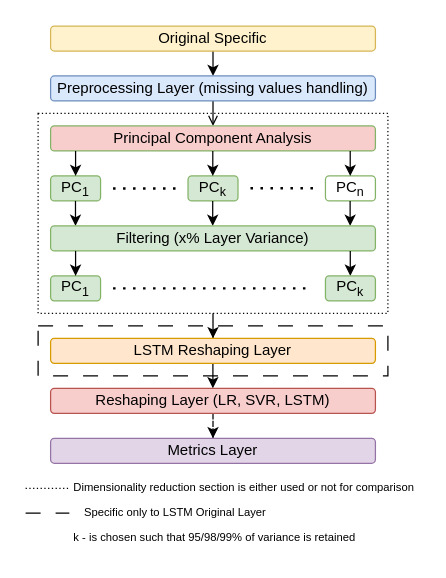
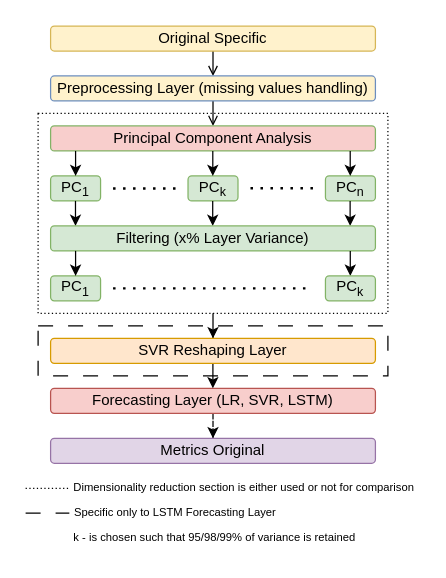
  <mxCell id="0" />
  <mxCell id="1" parent="0" />
- <mxCell id="2" style="edgeStyle=orthogonalEdgeStyle;rounded=0;orthogonalLoop=1;jettySize=auto;html=1;exitX=0.5;exitY=1;exitDx=0;exitDy=0;entryX=0.5;entryY=0;entryDx=0;entryDy=0;" parent="1" source="3" target="5" edge="1"><mxGeometry relative="1" as="geometry" /></mxCell>
+ <mxCell id="2" style="edgeStyle=orthogonalEdgeStyle;rounded=0;orthogonalLoop=1;jettySize=auto;html=1;exitX=0.5;exitY=1;exitDx=0;exitDy=0;entryX=0.5;entryY=0;entryDx=0;entryDy=0;endArrow=open;" parent="1" source="3" target="5" edge="1"><mxGeometry relative="1" as="geometry" /></mxCell>
  <mxCell id="3" value="Original Specific" style="rounded=1;whiteSpace=wrap;html=1;fillColor=#fff2cc;strokeColor=#d6b656;" parent="1" vertex="1"><mxGeometry x="40" y="20" width="260" height="20" as="geometry" /></mxCell>
  <mxCell id="4" style="edgeStyle=orthogonalEdgeStyle;rounded=0;orthogonalLoop=1;jettySize=auto;html=1;exitX=0.5;exitY=1;exitDx=0;exitDy=0;entryX=0.5;entryY=0;entryDx=0;entryDy=0;endArrow=open;" parent="1" source="5" target="6" edge="1"><mxGeometry relative="1" as="geometry" /></mxCell>
- <mxCell id="5" value="Preprocessing Layer (missing values handling)" style="rounded=1;whiteSpace=wrap;html=1;fillColor=#dae8fc;strokeColor=#6c8ebf;" parent="1" vertex="1"><mxGeometry x="40" y="60" width="260" height="20" as="geometry" /></mxCell>
+ <mxCell id="5" value="Preprocessing Layer (missing values handling)" style="rounded=1;whiteSpace=wrap;html=1;fillColor=#fff2cc;strokeColor=#6c8ebf;" parent="1" vertex="1"><mxGeometry x="40" y="60" width="260" height="20" as="geometry" /></mxCell>
  <mxCell id="6" value="Principal Component Analysis" style="rounded=1;whiteSpace=wrap;html=1;fillColor=#f8cecc;strokeColor=#82b366;" parent="1" vertex="1"><mxGeometry x="40" y="100" width="260" height="20" as="geometry" /></mxCell>
  <mxCell id="7" value="&lt;p class=&quot;MsoNormal&quot;&gt;PC&lt;sub&gt;1&lt;/sub&gt;&lt;/p&gt;" style="rounded=1;whiteSpace=wrap;html=1;fillColor=#d5e8d4;strokeColor=#82b366;" parent="1" vertex="1"><mxGeometry x="40" y="140" width="40" height="20" as="geometry" /></mxCell>
- <mxCell id="8" value="&lt;p class=&quot;MsoNormal&quot;&gt;PC&lt;sub&gt;n&lt;/sub&gt;&lt;/p&gt;" style="rounded=1;whiteSpace=wrap;html=1;fillColor=#ffffff;strokeColor=#82b366;" parent="1" vertex="1"><mxGeometry x="260" y="140" width="40" height="20" as="geometry" /></mxCell>
+ <mxCell id="8" value="&lt;p class=&quot;MsoNormal&quot;&gt;PC&lt;sub&gt;n&lt;/sub&gt;&lt;/p&gt;" style="rounded=1;whiteSpace=wrap;html=1;fillColor=#d5e8d4;strokeColor=#82b366;" parent="1" vertex="1"><mxGeometry x="260" y="140" width="40" height="20" as="geometry" /></mxCell>
  <mxCell id="9" value="&lt;p class=&quot;MsoNormal&quot;&gt;PC&lt;sub&gt;k&lt;/sub&gt;&lt;/p&gt;" style="rounded=1;whiteSpace=wrap;html=1;fillColor=#d5e8d4;strokeColor=#82b366;" parent="1" vertex="1"><mxGeometry x="150" y="140" width="40" height="20" as="geometry" /></mxCell>
  <mxCell id="10" value="" style="endArrow=none;dashed=1;html=1;dashPattern=1 3;strokeWidth=2;rounded=0;" parent="1" edge="1"><mxGeometry width="50" height="50" relative="1" as="geometry"><mxPoint x="90" y="150" as="sourcePoint" /><mxPoint x="140" y="150" as="targetPoint" /></mxGeometry></mxCell>
  <mxCell id="11" value="" style="endArrow=none;dashed=1;html=1;dashPattern=1 3;strokeWidth=2;rounded=0;" parent="1" edge="1"><mxGeometry width="50" height="50" relative="1" as="geometry"><mxPoint x="200" y="149.76" as="sourcePoint" /><mxPoint x="250" y="149.76" as="targetPoint" /></mxGeometry></mxCell>
  <mxCell id="12" style="edgeStyle=orthogonalEdgeStyle;rounded=0;orthogonalLoop=1;jettySize=auto;html=1;" parent="1" source="13" target="30" edge="1"><mxGeometry relative="1" as="geometry" /></mxCell>
  <mxCell id="13" value="" style="rounded=0;whiteSpace=wrap;html=1;fillColor=none;dashed=1;dashPattern=1 2;" parent="1" vertex="1"><mxGeometry x="30" y="90" width="280" height="160" as="geometry" /></mxCell>
  <mxCell id="14" value="" style="endArrow=classic;html=1;rounded=0;entryX=0.5;entryY=0;entryDx=0;entryDy=0;" parent="1" target="7" edge="1"><mxGeometry width="50" height="50" relative="1" as="geometry"><mxPoint x="60" y="120" as="sourcePoint" /><mxPoint x="170" y="110" as="targetPoint" /></mxGeometry></mxCell>
  <mxCell id="15" value="" style="endArrow=classic;html=1;rounded=0;entryX=0.5;entryY=0;entryDx=0;entryDy=0;" parent="1" edge="1"><mxGeometry width="50" height="50" relative="1" as="geometry"><mxPoint x="169.83" y="120" as="sourcePoint" /><mxPoint x="169.83" y="140" as="targetPoint" /></mxGeometry></mxCell>
  <mxCell id="16" value="" style="endArrow=classic;html=1;rounded=0;entryX=0.5;entryY=0;entryDx=0;entryDy=0;" parent="1" edge="1"><mxGeometry width="50" height="50" relative="1" as="geometry"><mxPoint x="279.83" y="120" as="sourcePoint" /><mxPoint x="279.83" y="140" as="targetPoint" /></mxGeometry></mxCell>
  <mxCell id="17" value="" style="endArrow=classic;html=1;rounded=0;entryX=0.5;entryY=0;entryDx=0;entryDy=0;" parent="1" edge="1"><mxGeometry width="50" height="50" relative="1" as="geometry"><mxPoint x="59.92" y="160" as="sourcePoint" /><mxPoint x="59.92" y="180" as="targetPoint" /></mxGeometry></mxCell>
  <mxCell id="18" value="" style="endArrow=classic;html=1;rounded=0;entryX=0.5;entryY=0;entryDx=0;entryDy=0;" parent="1" edge="1"><mxGeometry width="50" height="50" relative="1" as="geometry"><mxPoint x="169.76" y="160" as="sourcePoint" /><mxPoint x="169.76" y="180" as="targetPoint" /></mxGeometry></mxCell>
  <mxCell id="19" value="" style="endArrow=classic;html=1;rounded=0;entryX=0.5;entryY=0;entryDx=0;entryDy=0;" parent="1" edge="1"><mxGeometry width="50" height="50" relative="1" as="geometry"><mxPoint x="279.76" y="160" as="sourcePoint" /><mxPoint x="279.76" y="180" as="targetPoint" /></mxGeometry></mxCell>
  <mxCell id="20" value="Filtering (x% Layer Variance)" style="rounded=1;whiteSpace=wrap;html=1;fillColor=#d5e8d4;strokeColor=#82b366;" parent="1" vertex="1"><mxGeometry x="40" y="180" width="260" height="20" as="geometry" /></mxCell>
  <mxCell id="21" value="" style="endArrow=classic;html=1;rounded=0;entryX=0.5;entryY=0;entryDx=0;entryDy=0;" parent="1" edge="1"><mxGeometry width="50" height="50" relative="1" as="geometry"><mxPoint x="279.88" y="200" as="sourcePoint" /><mxPoint x="279.88" y="220" as="targetPoint" /></mxGeometry></mxCell>
  <mxCell id="22" value="&lt;p class=&quot;MsoNormal&quot;&gt;PC&lt;sub&gt;k&lt;/sub&gt;&lt;/p&gt;" style="rounded=1;whiteSpace=wrap;html=1;fillColor=#d5e8d4;strokeColor=#82b366;" parent="1" vertex="1"><mxGeometry x="260" y="220" width="40" height="20" as="geometry" /></mxCell>
  <mxCell id="23" value="" style="endArrow=none;dashed=1;html=1;dashPattern=1 3;strokeWidth=2;rounded=0;" parent="1" edge="1"><mxGeometry width="50" height="50" relative="1" as="geometry"><mxPoint x="90" y="230" as="sourcePoint" /><mxPoint x="250" y="230" as="targetPoint" /></mxGeometry></mxCell>
  <mxCell id="24" value="&lt;p class=&quot;MsoNormal&quot;&gt;PC&lt;sub&gt;1&lt;/sub&gt;&lt;/p&gt;" style="rounded=1;whiteSpace=wrap;html=1;fillColor=#d5e8d4;strokeColor=#82b366;" parent="1" vertex="1"><mxGeometry x="40" y="220" width="40" height="20" as="geometry" /></mxCell>
  <mxCell id="25" value="" style="endArrow=classic;html=1;rounded=0;entryX=0.5;entryY=0;entryDx=0;entryDy=0;" parent="1" target="24" edge="1"><mxGeometry width="50" height="50" relative="1" as="geometry"><mxPoint x="60" y="200" as="sourcePoint" /><mxPoint x="170" y="190" as="targetPoint" /></mxGeometry></mxCell>
  <mxCell id="26" style="edgeStyle=orthogonalEdgeStyle;rounded=0;orthogonalLoop=1;jettySize=auto;html=1;dashed=1;" parent="1" source="27" target="29" edge="1"><mxGeometry relative="1" as="geometry" /></mxCell>
- <mxCell id="27" value="Reshaping Layer (LR, SVR, LSTM)" style="rounded=1;whiteSpace=wrap;html=1;fillColor=#f8cecc;strokeColor=#b85450;" parent="1" vertex="1"><mxGeometry x="40" y="310" width="260" height="20" as="geometry" /></mxCell>
+ <mxCell id="27" value="Forecasting Layer (LR, SVR, LSTM)" style="rounded=1;whiteSpace=wrap;html=1;fillColor=#f8cecc;strokeColor=#b85450;" parent="1" vertex="1"><mxGeometry x="40" y="310" width="260" height="20" as="geometry" /></mxCell>
  <mxCell id="28" style="edgeStyle=orthogonalEdgeStyle;rounded=0;orthogonalLoop=1;jettySize=auto;html=1;exitX=0.5;exitY=1;exitDx=0;exitDy=0;entryX=0.5;entryY=0;entryDx=0;entryDy=0;" parent="1" edge="1"><mxGeometry relative="1" as="geometry"><mxPoint x="169.92" y="290" as="sourcePoint" /><mxPoint x="169.92" y="310" as="targetPoint" /></mxGeometry></mxCell>
- <mxCell id="29" value="Metrics Layer" style="rounded=1;whiteSpace=wrap;html=1;fillColor=#e1d5e7;strokeColor=#9673a6;" parent="1" vertex="1"><mxGeometry x="40" y="350" width="260" height="20" as="geometry" /></mxCell>
- <mxCell id="30" value="LSTM Reshaping Layer" style="rounded=1;whiteSpace=wrap;html=1;fillColor=#ffe6cc;strokeColor=#d79b00;" parent="1" vertex="1"><mxGeometry x="40" y="270" width="260" height="20" as="geometry" /></mxCell>
+ <mxCell id="29" value="Metrics Original" style="rounded=1;whiteSpace=wrap;html=1;fillColor=#e1d5e7;strokeColor=#9673a6;" parent="1" vertex="1"><mxGeometry x="40" y="350" width="260" height="20" as="geometry" /></mxCell>
+ <mxCell id="30" value="SVR Reshaping Layer" style="rounded=1;whiteSpace=wrap;html=1;fillColor=#ffe6cc;strokeColor=#d79b00;" parent="1" vertex="1"><mxGeometry x="40" y="270" width="260" height="20" as="geometry" /></mxCell>
  <mxCell id="31" value="" style="rounded=0;whiteSpace=wrap;html=1;fillColor=none;dashed=1;dashPattern=12 12;" parent="1" vertex="1"><mxGeometry x="30" y="260" width="280" height="40" as="geometry" /></mxCell>
  <mxCell id="32" value="" style="endArrow=none;html=1;rounded=0;dashed=1;dashPattern=1 2;" parent="1" edge="1"><mxGeometry width="50" height="50" relative="1" as="geometry"><mxPoint x="20" y="390" as="sourcePoint" /><mxPoint x="55" y="390" as="targetPoint" /></mxGeometry></mxCell>
  <mxCell id="33" value="" style="endArrow=none;html=1;rounded=0;dashed=1;dashPattern=12 12;" parent="1" edge="1"><mxGeometry width="50" height="50" relative="1" as="geometry"><mxPoint x="20" y="410" as="sourcePoint" /><mxPoint x="55" y="410" as="targetPoint" /></mxGeometry></mxCell>
  <mxCell id="34" value="Dimensionality reduction section is either used or not for comparison" style="text;html=1;align=center;verticalAlign=middle;whiteSpace=wrap;rounded=0;fontSize=9;" parent="1" vertex="1"><mxGeometry x="55" y="380" width="280" height="20" as="geometry" /></mxCell>
- <mxCell id="35" value="Specific only to LSTM Original Layer" style="text;html=1;align=center;verticalAlign=middle;whiteSpace=wrap;rounded=0;fontSize=9;" parent="1" vertex="1"><mxGeometry x="55" y="400" width="170" height="20" as="geometry" /></mxCell>
+ <mxCell id="35" value="Specific only to LSTM Forecasting Layer" style="text;html=1;align=center;verticalAlign=middle;whiteSpace=wrap;rounded=0;fontSize=9;" parent="1" vertex="1"><mxGeometry x="55" y="400" width="170" height="20" as="geometry" /></mxCell>
  <mxCell id="36" value="k - is chosen such that 95/98/99% of variance is retained" style="text;html=1;align=center;verticalAlign=middle;whiteSpace=wrap;rounded=0;fontSize=9;" parent="1" vertex="1"><mxGeometry x="55" y="420" width="232.5" height="20" as="geometry" /></mxCell>
